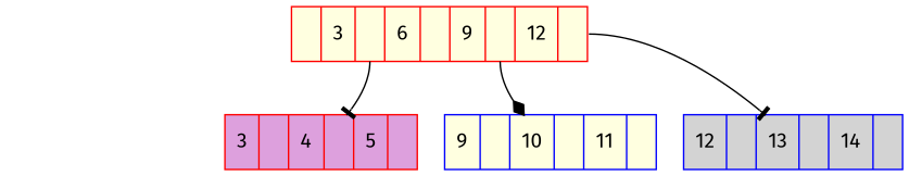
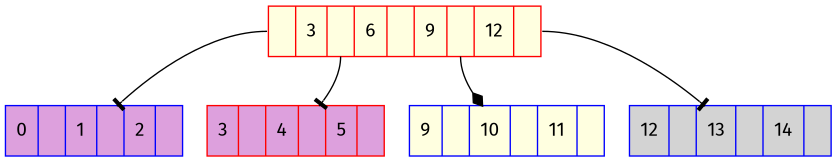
  digraph {
    fixedsize=true
    fontname="Fira Sans"
    node [color=blue fillcolor=lightyellow fontname="Fira Sans" shape=record style=filled]
    edge [arrowhead=tee fontname="Fira Sans"]
    n1 [color=red label="{{<ptr0>|<key3>3|<ptr1>|<key6>6|<ptr3>|<key9>9|<ptr4>|<key12>12|<ptr5>}}"]
+   n2 [fillcolor=plum label="{{<key0>0|<ptr32767>|<key1>1|<ptr32767>|<key2>2|<ptr32767>}}"]
    n3 [color=red fillcolor=plum label="{{<key3>3|<ptr32767>|<key4>4|<ptr32767>|<key5>5|<ptr32767>}}"]
    n4 [label="{{<key9>9|<ptr32767>|<key10>10|<ptr32767>|<key11>11|<ptr32767>}}"]
    n5 [fillcolor=lightgrey label="{{<key12>12|<ptr32767>|<key13>13|<ptr32767>|<key14>14|<ptr32767>}}"]
+   n1 -> n2 [tailport=ptr0]
    n1 -> n3 [tailport=ptr1]
    n1 -> n4 [arrowhead=diamond tailport=ptr4]
    n1 -> n5 [tailport=ptr5]
  }
